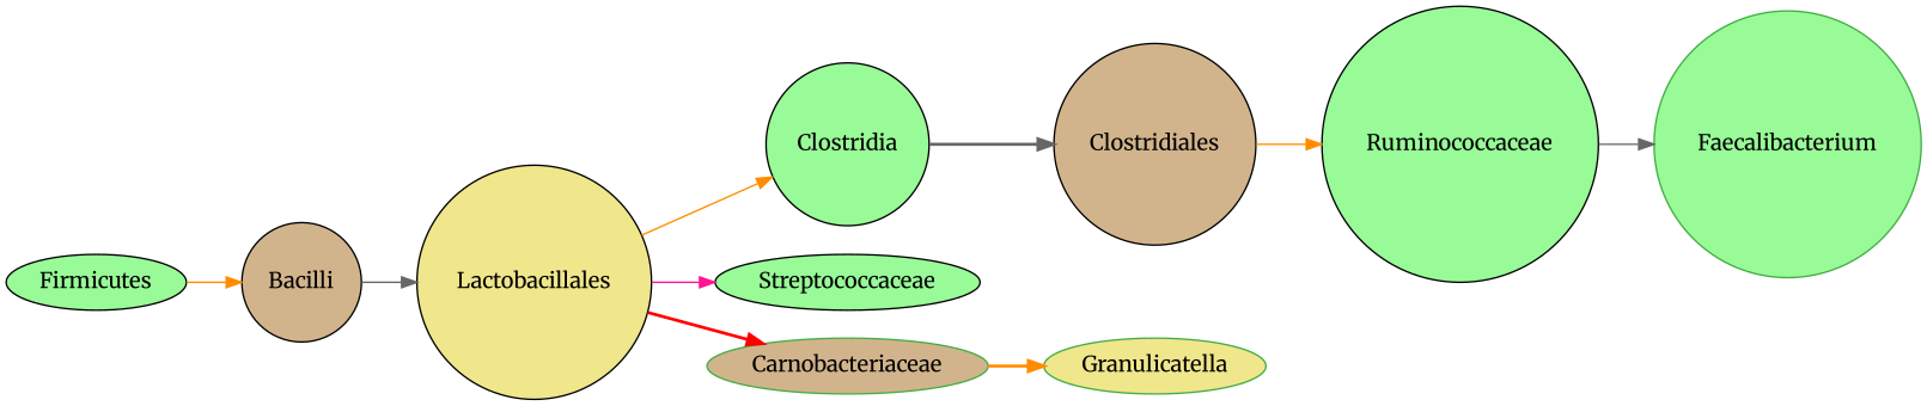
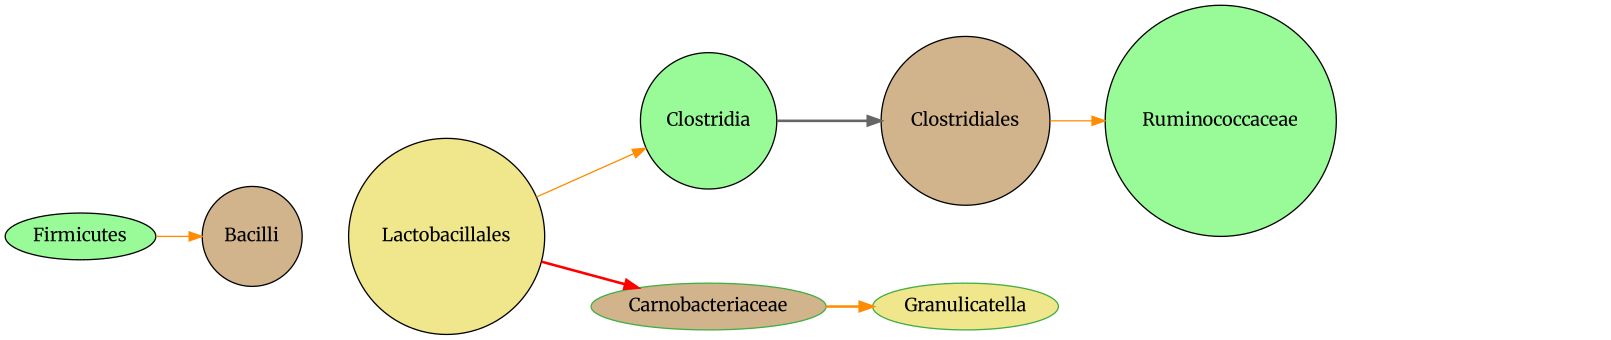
  digraph {
    fontname=Merriweather
    rankdir=LR
    node [fillcolor=palegreen fontname=Merriweather shape=circle style=filled]
    edge [color=darkorange fontname=Merriweather style=solid]
-   n1 [color="#43AC43" label=Faecalibacterium]
    n2 [label=Ruminococcaceae]
    n3 [fillcolor=tan label=Clostridiales]
    n4 [label=Clostridia]
    n5 [label=Firmicutes shape=ellipse]
    n6 [fillcolor=tan label=Bacilli]
    n7 [fillcolor=khaki label=Lactobacillales]
-   n8 [label=Streptococcaceae shape=ellipse]
    n9 [color="#43AC43" fillcolor=tan label=Carnobacteriaceae shape=ellipse]
    n10 [color="#43AC43" fillcolor=khaki label=Granulicatella shape=ellipse]
-   n2 -> n1 [color=gray40]
    n3 -> n2
    n4 -> n3 [color=gray40 style=bold]
    n5 -> n6
-   n6 -> n7 [color=gray40]
    n7 -> n4
-   n7 -> n8 [color=deeppink]
    n7 -> n9 [color=red style=bold]
    n9 -> n10 [style=bold]
  }
